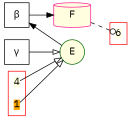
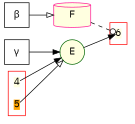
  digraph {
    fontname="IBM Plex Mono"
    rankdir=LR
    node [fontname="IBM Plex Mono" shape=plain fillcolor=lightyellow style=filled]
    edge [arrowhead=onormal fontname="IBM Plex Mono" style=solid]
    n1 [label=<&#946;> shape=square fillcolor="" style=""]
    n2 [label=<&#947;> shape=square fillcolor="" style=""]
    4 [color=blue]
-   5 [color=darkgreen fillcolor=orange label=1]
+   5 [color=darkgreen fillcolor=orange]
    6 [color=deeppink]
    n6 [color=deeppink label=F shape=cylinder]
    n7 [color=darkgreen label=E shape=circle]
    subgraph sub_1 {
      rank=same
      n1
      n2
    }
    subgraph cluster_2 {
      color=red
      4
      5
    }
    subgraph cluster_3 {
      color=red
      6
    }
-   n1 -> n6 [arrowhead=normal]
-   n2 -> n7
-   4 -> n7
+   n1 -> n6
+   n2 -> n7 [arrowhead=normal]
+   4 -> n7 [arrowhead=normal]
    5 -> n7
    n6 -> 6 [arrowhead=odot style=dashed]
-   n7 -> n1 [arrowhead=normal]
+   n7 -> 6 [arrowhead=normal]
  }
